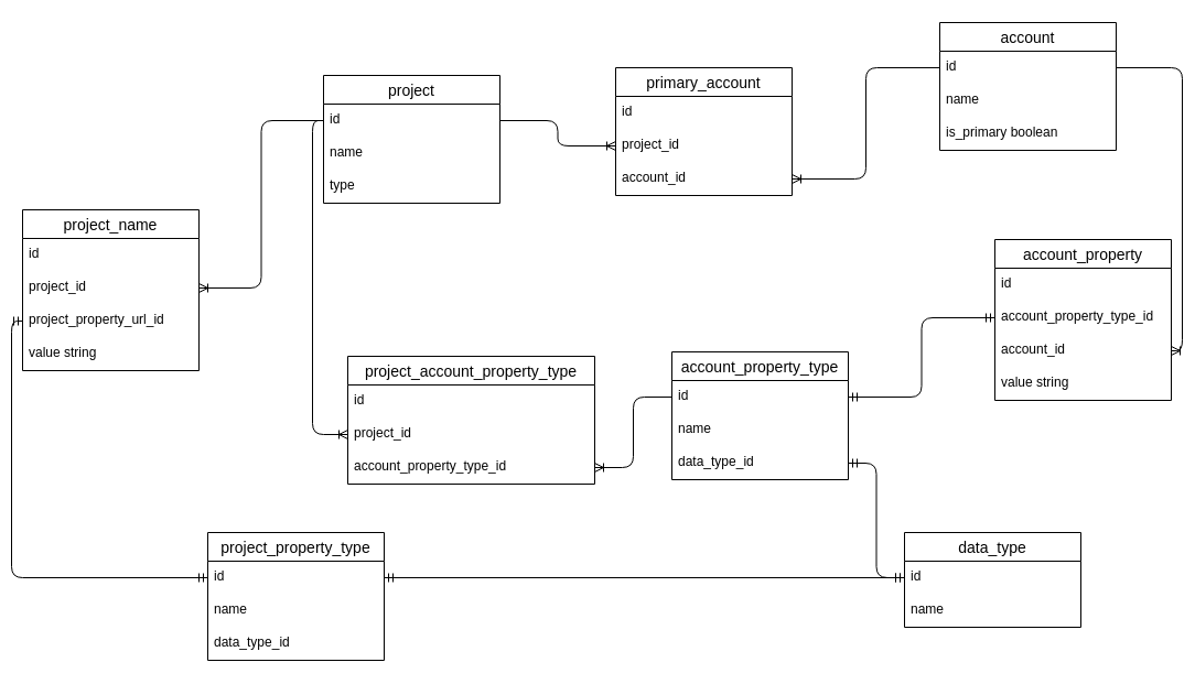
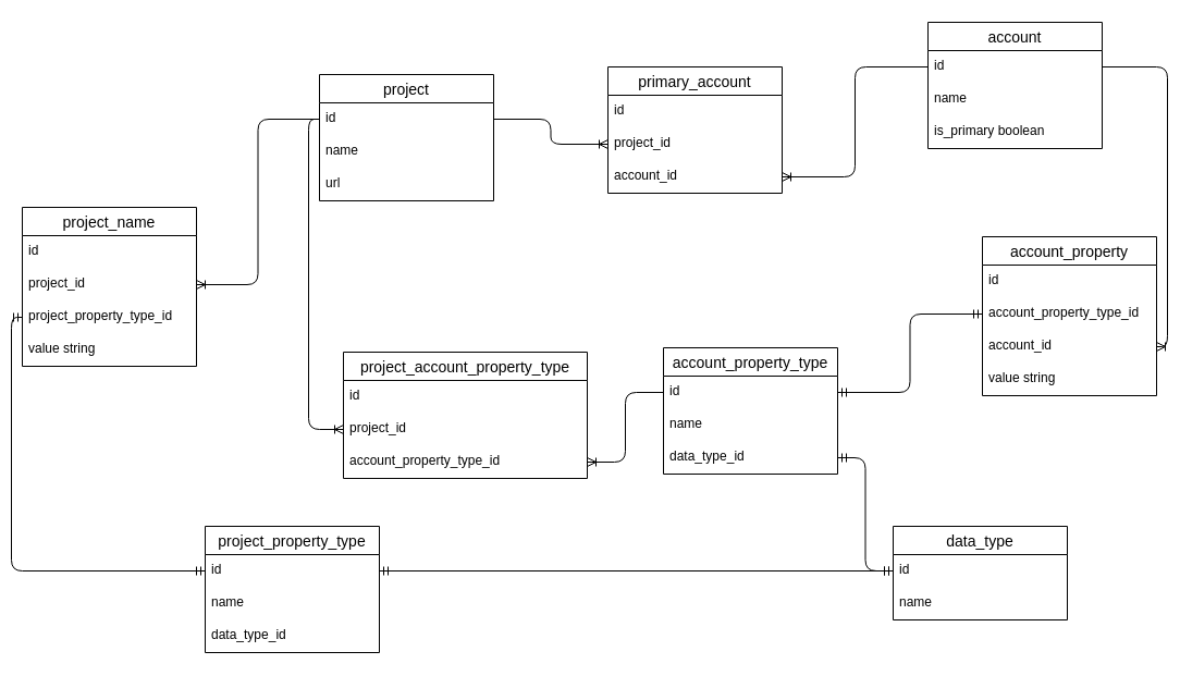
  <mxCell id="0" />
  <mxCell id="1" parent="0" />
  <mxCell id="2" value="project" style="swimlane;fontStyle=0;childLayout=stackLayout;horizontal=1;startSize=26;horizontalStack=0;resizeParent=1;resizeParentMax=0;resizeLast=0;collapsible=1;marginBottom=0;align=center;fontSize=14;" vertex="1" parent="1"><mxGeometry x="293" y="68" width="160" height="116" as="geometry" /></mxCell>
  <mxCell id="3" value="id" style="text;strokeColor=none;fillColor=none;spacingLeft=4;spacingRight=4;overflow=hidden;rotatable=0;points=[[0,0.5],[1,0.5]];portConstraint=eastwest;fontSize=12;" vertex="1" parent="2"><mxGeometry y="26" width="160" height="30" as="geometry" /></mxCell>
  <mxCell id="4" value="name" style="text;strokeColor=none;fillColor=none;spacingLeft=4;spacingRight=4;overflow=hidden;rotatable=0;points=[[0,0.5],[1,0.5]];portConstraint=eastwest;fontSize=12;" vertex="1" parent="2"><mxGeometry y="56" width="160" height="30" as="geometry" /></mxCell>
- <mxCell id="5" value="type" style="text;strokeColor=none;fillColor=none;spacingLeft=4;spacingRight=4;overflow=hidden;rotatable=0;points=[[0,0.5],[1,0.5]];portConstraint=eastwest;fontSize=12;" vertex="1" parent="2"><mxGeometry y="86" width="160" height="30" as="geometry" /></mxCell>
+ <mxCell id="5" value="url" style="text;strokeColor=none;fillColor=none;spacingLeft=4;spacingRight=4;overflow=hidden;rotatable=0;points=[[0,0.5],[1,0.5]];portConstraint=eastwest;fontSize=12;" vertex="1" parent="2"><mxGeometry y="86" width="160" height="30" as="geometry" /></mxCell>
  <mxCell id="6" value="account" style="swimlane;fontStyle=0;childLayout=stackLayout;horizontal=1;startSize=26;horizontalStack=0;resizeParent=1;resizeParentMax=0;resizeLast=0;collapsible=1;marginBottom=0;align=center;fontSize=14;" vertex="1" parent="1"><mxGeometry x="852" y="20" width="160" height="116" as="geometry" /></mxCell>
  <mxCell id="7" value="id" style="text;strokeColor=none;fillColor=none;spacingLeft=4;spacingRight=4;overflow=hidden;rotatable=0;points=[[0,0.5],[1,0.5]];portConstraint=eastwest;fontSize=12;" vertex="1" parent="6"><mxGeometry y="26" width="160" height="30" as="geometry" /></mxCell>
  <mxCell id="8" value="name" style="text;strokeColor=none;fillColor=none;spacingLeft=4;spacingRight=4;overflow=hidden;rotatable=0;points=[[0,0.5],[1,0.5]];portConstraint=eastwest;fontSize=12;" vertex="1" parent="6"><mxGeometry y="56" width="160" height="30" as="geometry" /></mxCell>
  <mxCell id="9" value="is_primary boolean" style="text;strokeColor=none;fillColor=none;spacingLeft=4;spacingRight=4;overflow=hidden;rotatable=0;points=[[0,0.5],[1,0.5]];portConstraint=eastwest;fontSize=12;" vertex="1" parent="6"><mxGeometry y="86" width="160" height="30" as="geometry" /></mxCell>
  <mxCell id="10" value="primary_account" style="swimlane;fontStyle=0;childLayout=stackLayout;horizontal=1;startSize=26;horizontalStack=0;resizeParent=1;resizeParentMax=0;resizeLast=0;collapsible=1;marginBottom=0;align=center;fontSize=14;" vertex="1" parent="1"><mxGeometry x="558" y="61" width="160" height="116" as="geometry" /></mxCell>
  <mxCell id="11" value="id" style="text;strokeColor=none;fillColor=none;spacingLeft=4;spacingRight=4;overflow=hidden;rotatable=0;points=[[0,0.5],[1,0.5]];portConstraint=eastwest;fontSize=12;" vertex="1" parent="10"><mxGeometry y="26" width="160" height="30" as="geometry" /></mxCell>
  <mxCell id="12" value="project_id" style="text;strokeColor=none;fillColor=none;spacingLeft=4;spacingRight=4;overflow=hidden;rotatable=0;points=[[0,0.5],[1,0.5]];portConstraint=eastwest;fontSize=12;" vertex="1" parent="10"><mxGeometry y="56" width="160" height="30" as="geometry" /></mxCell>
  <mxCell id="13" value="account_id" style="text;strokeColor=none;fillColor=none;spacingLeft=4;spacingRight=4;overflow=hidden;rotatable=0;points=[[0,0.5],[1,0.5]];portConstraint=eastwest;fontSize=12;" vertex="1" parent="10"><mxGeometry y="86" width="160" height="30" as="geometry" /></mxCell>
  <mxCell id="14" value="" style="edgeStyle=orthogonalEdgeStyle;fontSize=12;html=1;endArrow=ERoneToMany;exitX=1;exitY=0.5;exitDx=0;exitDy=0;entryX=0;entryY=0.5;entryDx=0;entryDy=0;" edge="1" parent="1" source="3" target="12"><mxGeometry width="100" height="100" relative="1" as="geometry"><mxPoint x="603" y="212" as="sourcePoint" /><mxPoint x="703" y="112" as="targetPoint" /></mxGeometry></mxCell>
  <mxCell id="15" value="account_property" style="swimlane;fontStyle=0;childLayout=stackLayout;horizontal=1;startSize=26;horizontalStack=0;resizeParent=1;resizeParentMax=0;resizeLast=0;collapsible=1;marginBottom=0;align=center;fontSize=14;" vertex="1" parent="1"><mxGeometry x="902" y="217" width="160" height="146" as="geometry" /></mxCell>
  <mxCell id="16" value="id" style="text;strokeColor=none;fillColor=none;spacingLeft=4;spacingRight=4;overflow=hidden;rotatable=0;points=[[0,0.5],[1,0.5]];portConstraint=eastwest;fontSize=12;" vertex="1" parent="15"><mxGeometry y="26" width="160" height="30" as="geometry" /></mxCell>
  <mxCell id="17" value="account_property_type_id" style="text;strokeColor=none;fillColor=none;spacingLeft=4;spacingRight=4;overflow=hidden;rotatable=0;points=[[0,0.5],[1,0.5]];portConstraint=eastwest;fontSize=12;" vertex="1" parent="15"><mxGeometry y="56" width="160" height="30" as="geometry" /></mxCell>
  <mxCell id="18" value="account_id" style="text;strokeColor=none;fillColor=none;spacingLeft=4;spacingRight=4;overflow=hidden;rotatable=0;points=[[0,0.5],[1,0.5]];portConstraint=eastwest;fontSize=12;" vertex="1" parent="15"><mxGeometry y="86" width="160" height="30" as="geometry" /></mxCell>
  <mxCell id="19" value="value string" style="text;strokeColor=none;fillColor=none;spacingLeft=4;spacingRight=4;overflow=hidden;rotatable=0;points=[[0,0.5],[1,0.5]];portConstraint=eastwest;fontSize=12;" vertex="1" parent="15"><mxGeometry y="116" width="160" height="30" as="geometry" /></mxCell>
  <mxCell id="20" value="account_property_type" style="swimlane;fontStyle=0;childLayout=stackLayout;horizontal=1;startSize=26;horizontalStack=0;resizeParent=1;resizeParentMax=0;resizeLast=0;collapsible=1;marginBottom=0;align=center;fontSize=14;" vertex="1" parent="1"><mxGeometry x="609" y="319" width="160" height="116" as="geometry" /></mxCell>
  <mxCell id="21" value="id" style="text;strokeColor=none;fillColor=none;spacingLeft=4;spacingRight=4;overflow=hidden;rotatable=0;points=[[0,0.5],[1,0.5]];portConstraint=eastwest;fontSize=12;" vertex="1" parent="20"><mxGeometry y="26" width="160" height="30" as="geometry" /></mxCell>
  <mxCell id="22" value="name" style="text;strokeColor=none;fillColor=none;spacingLeft=4;spacingRight=4;overflow=hidden;rotatable=0;points=[[0,0.5],[1,0.5]];portConstraint=eastwest;fontSize=12;" vertex="1" parent="20"><mxGeometry y="56" width="160" height="30" as="geometry" /></mxCell>
  <mxCell id="23" value="data_type_id" style="text;strokeColor=none;fillColor=none;spacingLeft=4;spacingRight=4;overflow=hidden;rotatable=0;points=[[0,0.5],[1,0.5]];portConstraint=eastwest;fontSize=12;" vertex="1" parent="20"><mxGeometry y="86" width="160" height="30" as="geometry" /></mxCell>
  <mxCell id="24" value="data_type" style="swimlane;fontStyle=0;childLayout=stackLayout;horizontal=1;startSize=26;horizontalStack=0;resizeParent=1;resizeParentMax=0;resizeLast=0;collapsible=1;marginBottom=0;align=center;fontSize=14;" vertex="1" parent="1"><mxGeometry x="820" y="483" width="160" height="86" as="geometry" /></mxCell>
  <mxCell id="25" value="id" style="text;strokeColor=none;fillColor=none;spacingLeft=4;spacingRight=4;overflow=hidden;rotatable=0;points=[[0,0.5],[1,0.5]];portConstraint=eastwest;fontSize=12;" vertex="1" parent="24"><mxGeometry y="26" width="160" height="30" as="geometry" /></mxCell>
  <mxCell id="26" value="name" style="text;strokeColor=none;fillColor=none;spacingLeft=4;spacingRight=4;overflow=hidden;rotatable=0;points=[[0,0.5],[1,0.5]];portConstraint=eastwest;fontSize=12;" vertex="1" parent="24"><mxGeometry y="56" width="160" height="30" as="geometry" /></mxCell>
  <mxCell id="27" value="" style="edgeStyle=orthogonalEdgeStyle;fontSize=12;html=1;endArrow=ERoneToMany;exitX=1;exitY=0.5;exitDx=0;exitDy=0;entryX=1;entryY=0.5;entryDx=0;entryDy=0;" edge="1" parent="1" source="7" target="18"><mxGeometry width="100" height="100" relative="1" as="geometry"><mxPoint x="744" y="343" as="sourcePoint" /><mxPoint x="1070" y="320" as="targetPoint" /></mxGeometry></mxCell>
  <mxCell id="28" value="" style="edgeStyle=orthogonalEdgeStyle;fontSize=12;html=1;endArrow=ERmandOne;startArrow=ERmandOne;exitX=1;exitY=0.5;exitDx=0;exitDy=0;entryX=0;entryY=0.5;entryDx=0;entryDy=0;" edge="1" parent="1" source="21" target="17"><mxGeometry width="100" height="100" relative="1" as="geometry"><mxPoint x="713" y="367" as="sourcePoint" /><mxPoint x="813" y="267" as="targetPoint" /></mxGeometry></mxCell>
  <mxCell id="29" value="" style="edgeStyle=orthogonalEdgeStyle;fontSize=12;html=1;endArrow=ERmandOne;startArrow=ERmandOne;exitX=1;exitY=0.5;exitDx=0;exitDy=0;entryX=0;entryY=0.5;entryDx=0;entryDy=0;" edge="1" parent="1" source="23" target="25"><mxGeometry width="100" height="100" relative="1" as="geometry"><mxPoint x="735" y="393" as="sourcePoint" /><mxPoint x="763" y="561" as="targetPoint" /></mxGeometry></mxCell>
  <mxCell id="30" value="project_account_property_type" style="swimlane;fontStyle=0;childLayout=stackLayout;horizontal=1;startSize=26;horizontalStack=0;resizeParent=1;resizeParentMax=0;resizeLast=0;collapsible=1;marginBottom=0;align=center;fontSize=14;" vertex="1" parent="1"><mxGeometry x="315" y="323" width="224" height="116" as="geometry" /></mxCell>
  <mxCell id="31" value="id" style="text;strokeColor=none;fillColor=none;spacingLeft=4;spacingRight=4;overflow=hidden;rotatable=0;points=[[0,0.5],[1,0.5]];portConstraint=eastwest;fontSize=12;" vertex="1" parent="30"><mxGeometry y="26" width="224" height="30" as="geometry" /></mxCell>
  <mxCell id="32" value="project_id" style="text;strokeColor=none;fillColor=none;spacingLeft=4;spacingRight=4;overflow=hidden;rotatable=0;points=[[0,0.5],[1,0.5]];portConstraint=eastwest;fontSize=12;" vertex="1" parent="30"><mxGeometry y="56" width="224" height="30" as="geometry" /></mxCell>
  <mxCell id="33" value="account_property_type_id" style="text;strokeColor=none;fillColor=none;spacingLeft=4;spacingRight=4;overflow=hidden;rotatable=0;points=[[0,0.5],[1,0.5]];portConstraint=eastwest;fontSize=12;" vertex="1" parent="30"><mxGeometry y="86" width="224" height="30" as="geometry" /></mxCell>
  <mxCell id="34" value="" style="edgeStyle=orthogonalEdgeStyle;fontSize=12;html=1;endArrow=ERoneToMany;exitX=0;exitY=0.5;exitDx=0;exitDy=0;entryX=0;entryY=0.5;entryDx=0;entryDy=0;" edge="1" parent="1" source="3" target="32"><mxGeometry width="100" height="100" relative="1" as="geometry"><mxPoint x="392" y="351" as="sourcePoint" /><mxPoint x="492" y="251" as="targetPoint" /></mxGeometry></mxCell>
  <mxCell id="35" value="project_name" style="swimlane;fontStyle=0;childLayout=stackLayout;horizontal=1;startSize=26;horizontalStack=0;resizeParent=1;resizeParentMax=0;resizeLast=0;collapsible=1;marginBottom=0;align=center;fontSize=14;" vertex="1" parent="1"><mxGeometry x="20" y="190" width="160" height="146" as="geometry" /></mxCell>
  <mxCell id="36" value="id" style="text;strokeColor=none;fillColor=none;spacingLeft=4;spacingRight=4;overflow=hidden;rotatable=0;points=[[0,0.5],[1,0.5]];portConstraint=eastwest;fontSize=12;" vertex="1" parent="35"><mxGeometry y="26" width="160" height="30" as="geometry" /></mxCell>
  <mxCell id="37" value="project_id" style="text;strokeColor=none;fillColor=none;spacingLeft=4;spacingRight=4;overflow=hidden;rotatable=0;points=[[0,0.5],[1,0.5]];portConstraint=eastwest;fontSize=12;" vertex="1" parent="35"><mxGeometry y="56" width="160" height="30" as="geometry" /></mxCell>
- <mxCell id="38" value="project_property_url_id" style="text;strokeColor=none;fillColor=none;spacingLeft=4;spacingRight=4;overflow=hidden;rotatable=0;points=[[0,0.5],[1,0.5]];portConstraint=eastwest;fontSize=12;" vertex="1" parent="35"><mxGeometry y="86" width="160" height="30" as="geometry" /></mxCell>
+ <mxCell id="38" value="project_property_type_id" style="text;strokeColor=none;fillColor=none;spacingLeft=4;spacingRight=4;overflow=hidden;rotatable=0;points=[[0,0.5],[1,0.5]];portConstraint=eastwest;fontSize=12;" vertex="1" parent="35"><mxGeometry y="86" width="160" height="30" as="geometry" /></mxCell>
  <mxCell id="39" value="value string" style="text;strokeColor=none;fillColor=none;spacingLeft=4;spacingRight=4;overflow=hidden;rotatable=0;points=[[0,0.5],[1,0.5]];portConstraint=eastwest;fontSize=12;" vertex="1" parent="35"><mxGeometry y="116" width="160" height="30" as="geometry" /></mxCell>
  <mxCell id="40" value="" style="edgeStyle=orthogonalEdgeStyle;fontSize=12;html=1;endArrow=ERoneToMany;exitX=0;exitY=0.5;exitDx=0;exitDy=0;entryX=1;entryY=0.5;entryDx=0;entryDy=0;" edge="1" parent="1" source="3" target="37"><mxGeometry width="100" height="100" relative="1" as="geometry"><mxPoint x="249" y="183" as="sourcePoint" /><mxPoint x="600" y="220" as="targetPoint" /></mxGeometry></mxCell>
  <mxCell id="41" value="project_property_type" style="swimlane;fontStyle=0;childLayout=stackLayout;horizontal=1;startSize=26;horizontalStack=0;resizeParent=1;resizeParentMax=0;resizeLast=0;collapsible=1;marginBottom=0;align=center;fontSize=14;" vertex="1" parent="1"><mxGeometry x="188" y="483" width="160" height="116" as="geometry" /></mxCell>
  <mxCell id="42" value="id" style="text;strokeColor=none;fillColor=none;spacingLeft=4;spacingRight=4;overflow=hidden;rotatable=0;points=[[0,0.5],[1,0.5]];portConstraint=eastwest;fontSize=12;" vertex="1" parent="41"><mxGeometry y="26" width="160" height="30" as="geometry" /></mxCell>
  <mxCell id="43" value="name" style="text;strokeColor=none;fillColor=none;spacingLeft=4;spacingRight=4;overflow=hidden;rotatable=0;points=[[0,0.5],[1,0.5]];portConstraint=eastwest;fontSize=12;" vertex="1" parent="41"><mxGeometry y="56" width="160" height="30" as="geometry" /></mxCell>
  <mxCell id="44" value="data_type_id" style="text;strokeColor=none;fillColor=none;spacingLeft=4;spacingRight=4;overflow=hidden;rotatable=0;points=[[0,0.5],[1,0.5]];portConstraint=eastwest;fontSize=12;" vertex="1" parent="41"><mxGeometry y="86" width="160" height="30" as="geometry" /></mxCell>
  <mxCell id="45" value="" style="edgeStyle=orthogonalEdgeStyle;fontSize=12;html=1;endArrow=ERmandOne;startArrow=ERmandOne;exitX=0;exitY=0.5;exitDx=0;exitDy=0;entryX=0;entryY=0.5;entryDx=0;entryDy=0;" edge="1" parent="1" source="38" target="42"><mxGeometry width="100" height="100" relative="1" as="geometry"><mxPoint x="498" y="346" as="sourcePoint" /><mxPoint x="598" y="246" as="targetPoint" /></mxGeometry></mxCell>
  <mxCell id="46" value="" style="edgeStyle=orthogonalEdgeStyle;fontSize=12;html=1;endArrow=ERmandOne;startArrow=ERmandOne;exitX=1;exitY=0.5;exitDx=0;exitDy=0;entryX=0;entryY=0.5;entryDx=0;entryDy=0;" edge="1" parent="1" source="42" target="25"><mxGeometry width="100" height="100" relative="1" as="geometry"><mxPoint x="498" y="346" as="sourcePoint" /><mxPoint x="598" y="246" as="targetPoint" /></mxGeometry></mxCell>
  <mxCell id="47" value="" style="edgeStyle=orthogonalEdgeStyle;fontSize=12;html=1;endArrow=ERoneToMany;exitX=0;exitY=0.5;exitDx=0;exitDy=0;entryX=1;entryY=0.5;entryDx=0;entryDy=0;" edge="1" parent="1" source="21" target="33"><mxGeometry width="100" height="100" relative="1" as="geometry"><mxPoint x="587" y="406" as="sourcePoint" /><mxPoint x="570" y="428" as="targetPoint" /></mxGeometry></mxCell>
  <mxCell id="48" value="" style="edgeStyle=orthogonalEdgeStyle;fontSize=12;html=1;endArrow=ERoneToMany;exitX=0;exitY=0.5;exitDx=0;exitDy=0;entryX=1;entryY=0.5;entryDx=0;entryDy=0;" edge="1" parent="1" source="7" target="13"><mxGeometry width="100" height="100" relative="1" as="geometry"><mxPoint x="463" y="119" as="sourcePoint" /><mxPoint x="568" y="142" as="targetPoint" /></mxGeometry></mxCell>
